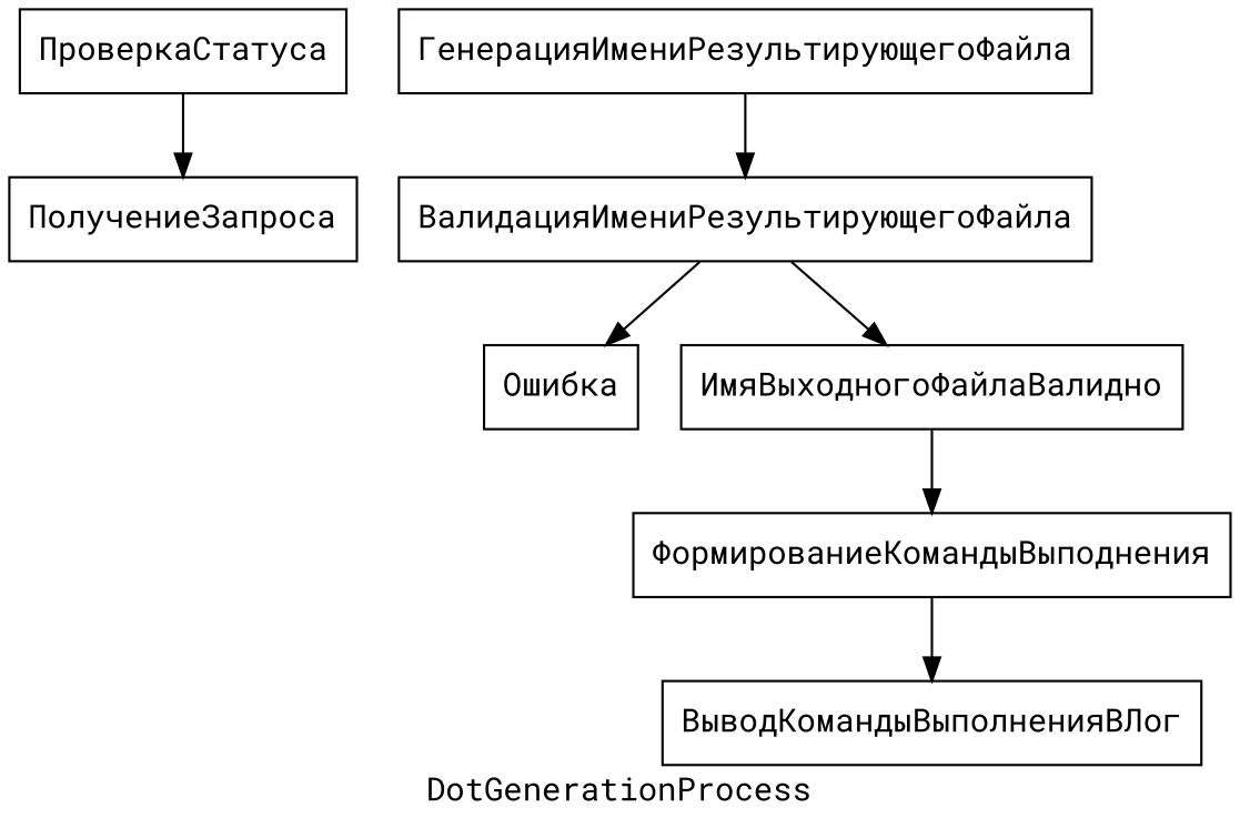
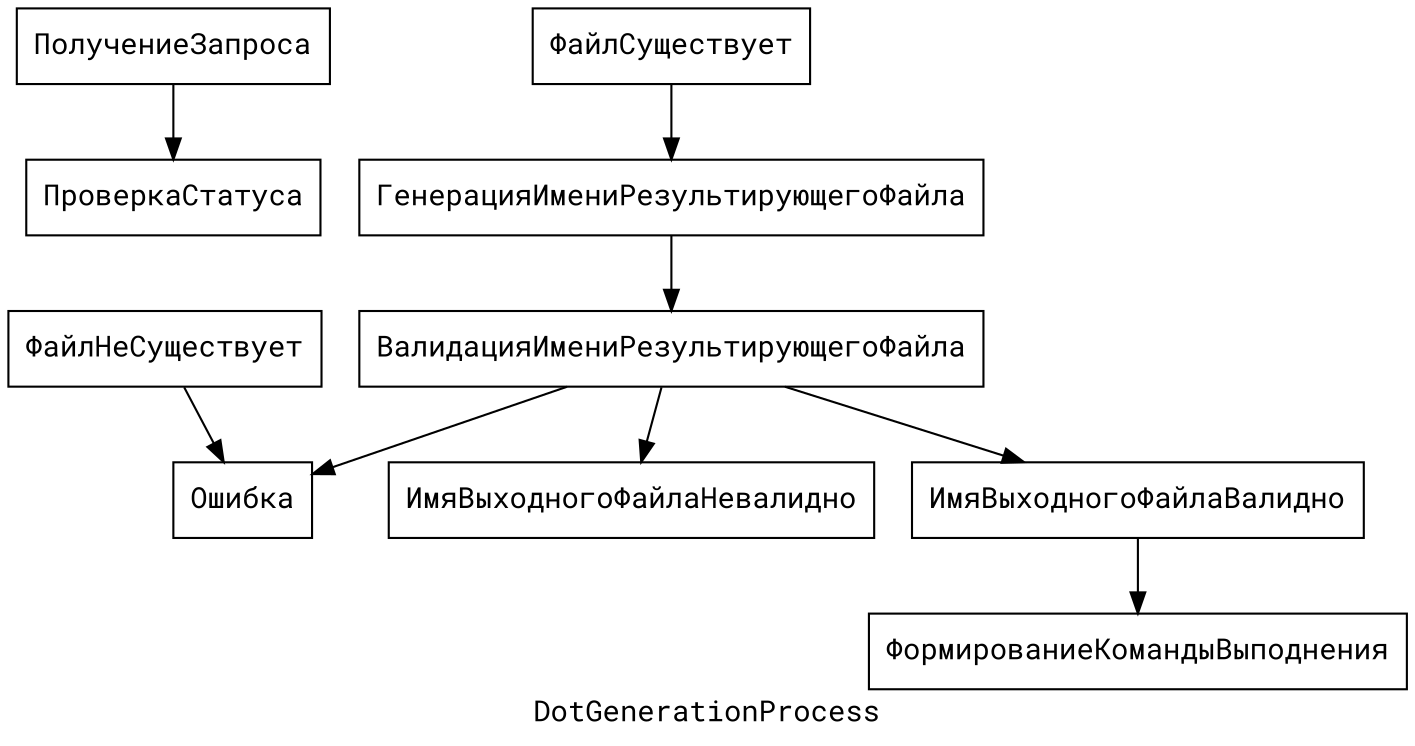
  digraph {
    fontname="Roboto Mono"
    label=DotGenerationProcess
    node [fontname="Roboto Mono" shape=box]
    edge [fontname="Roboto Mono"]
    "ПолучениеЗапроса"
    "ПроверкаСтатуса"
+   "ФайлСуществует"
    "ГенерацияИмениРезультирующегоФайла"
+   "ФайлНеСуществует"
    "Ошибка"
    "ВалидацияИмениРезультирующегоФайла"
+   "ИмяВыходногоФайлаНевалидно"
    "ИмяВыходногоФайлаВалидно"
    "ФормированиеКомандыВыподнения"
-   "ВыводКомандыВыполненияВЛог"
-   "ПроверкаСтатуса" -> "ПолучениеЗапроса"
+   "ПолучениеЗапроса" -> "ПроверкаСтатуса"
+   "ФайлСуществует" -> "ГенерацияИмениРезультирующегоФайла"
    "ГенерацияИмениРезультирующегоФайла" -> "ВалидацияИмениРезультирующегоФайла"
+   "ФайлНеСуществует" -> "Ошибка"
    "ВалидацияИмениРезультирующегоФайла" -> "Ошибка"
+   "ВалидацияИмениРезультирующегоФайла" -> "ИмяВыходногоФайлаНевалидно"
    "ВалидацияИмениРезультирующегоФайла" -> "ИмяВыходногоФайлаВалидно"
    "ИмяВыходногоФайлаВалидно" -> "ФормированиеКомандыВыподнения"
-   "ФормированиеКомандыВыподнения" -> "ВыводКомандыВыполненияВЛог"
  }
